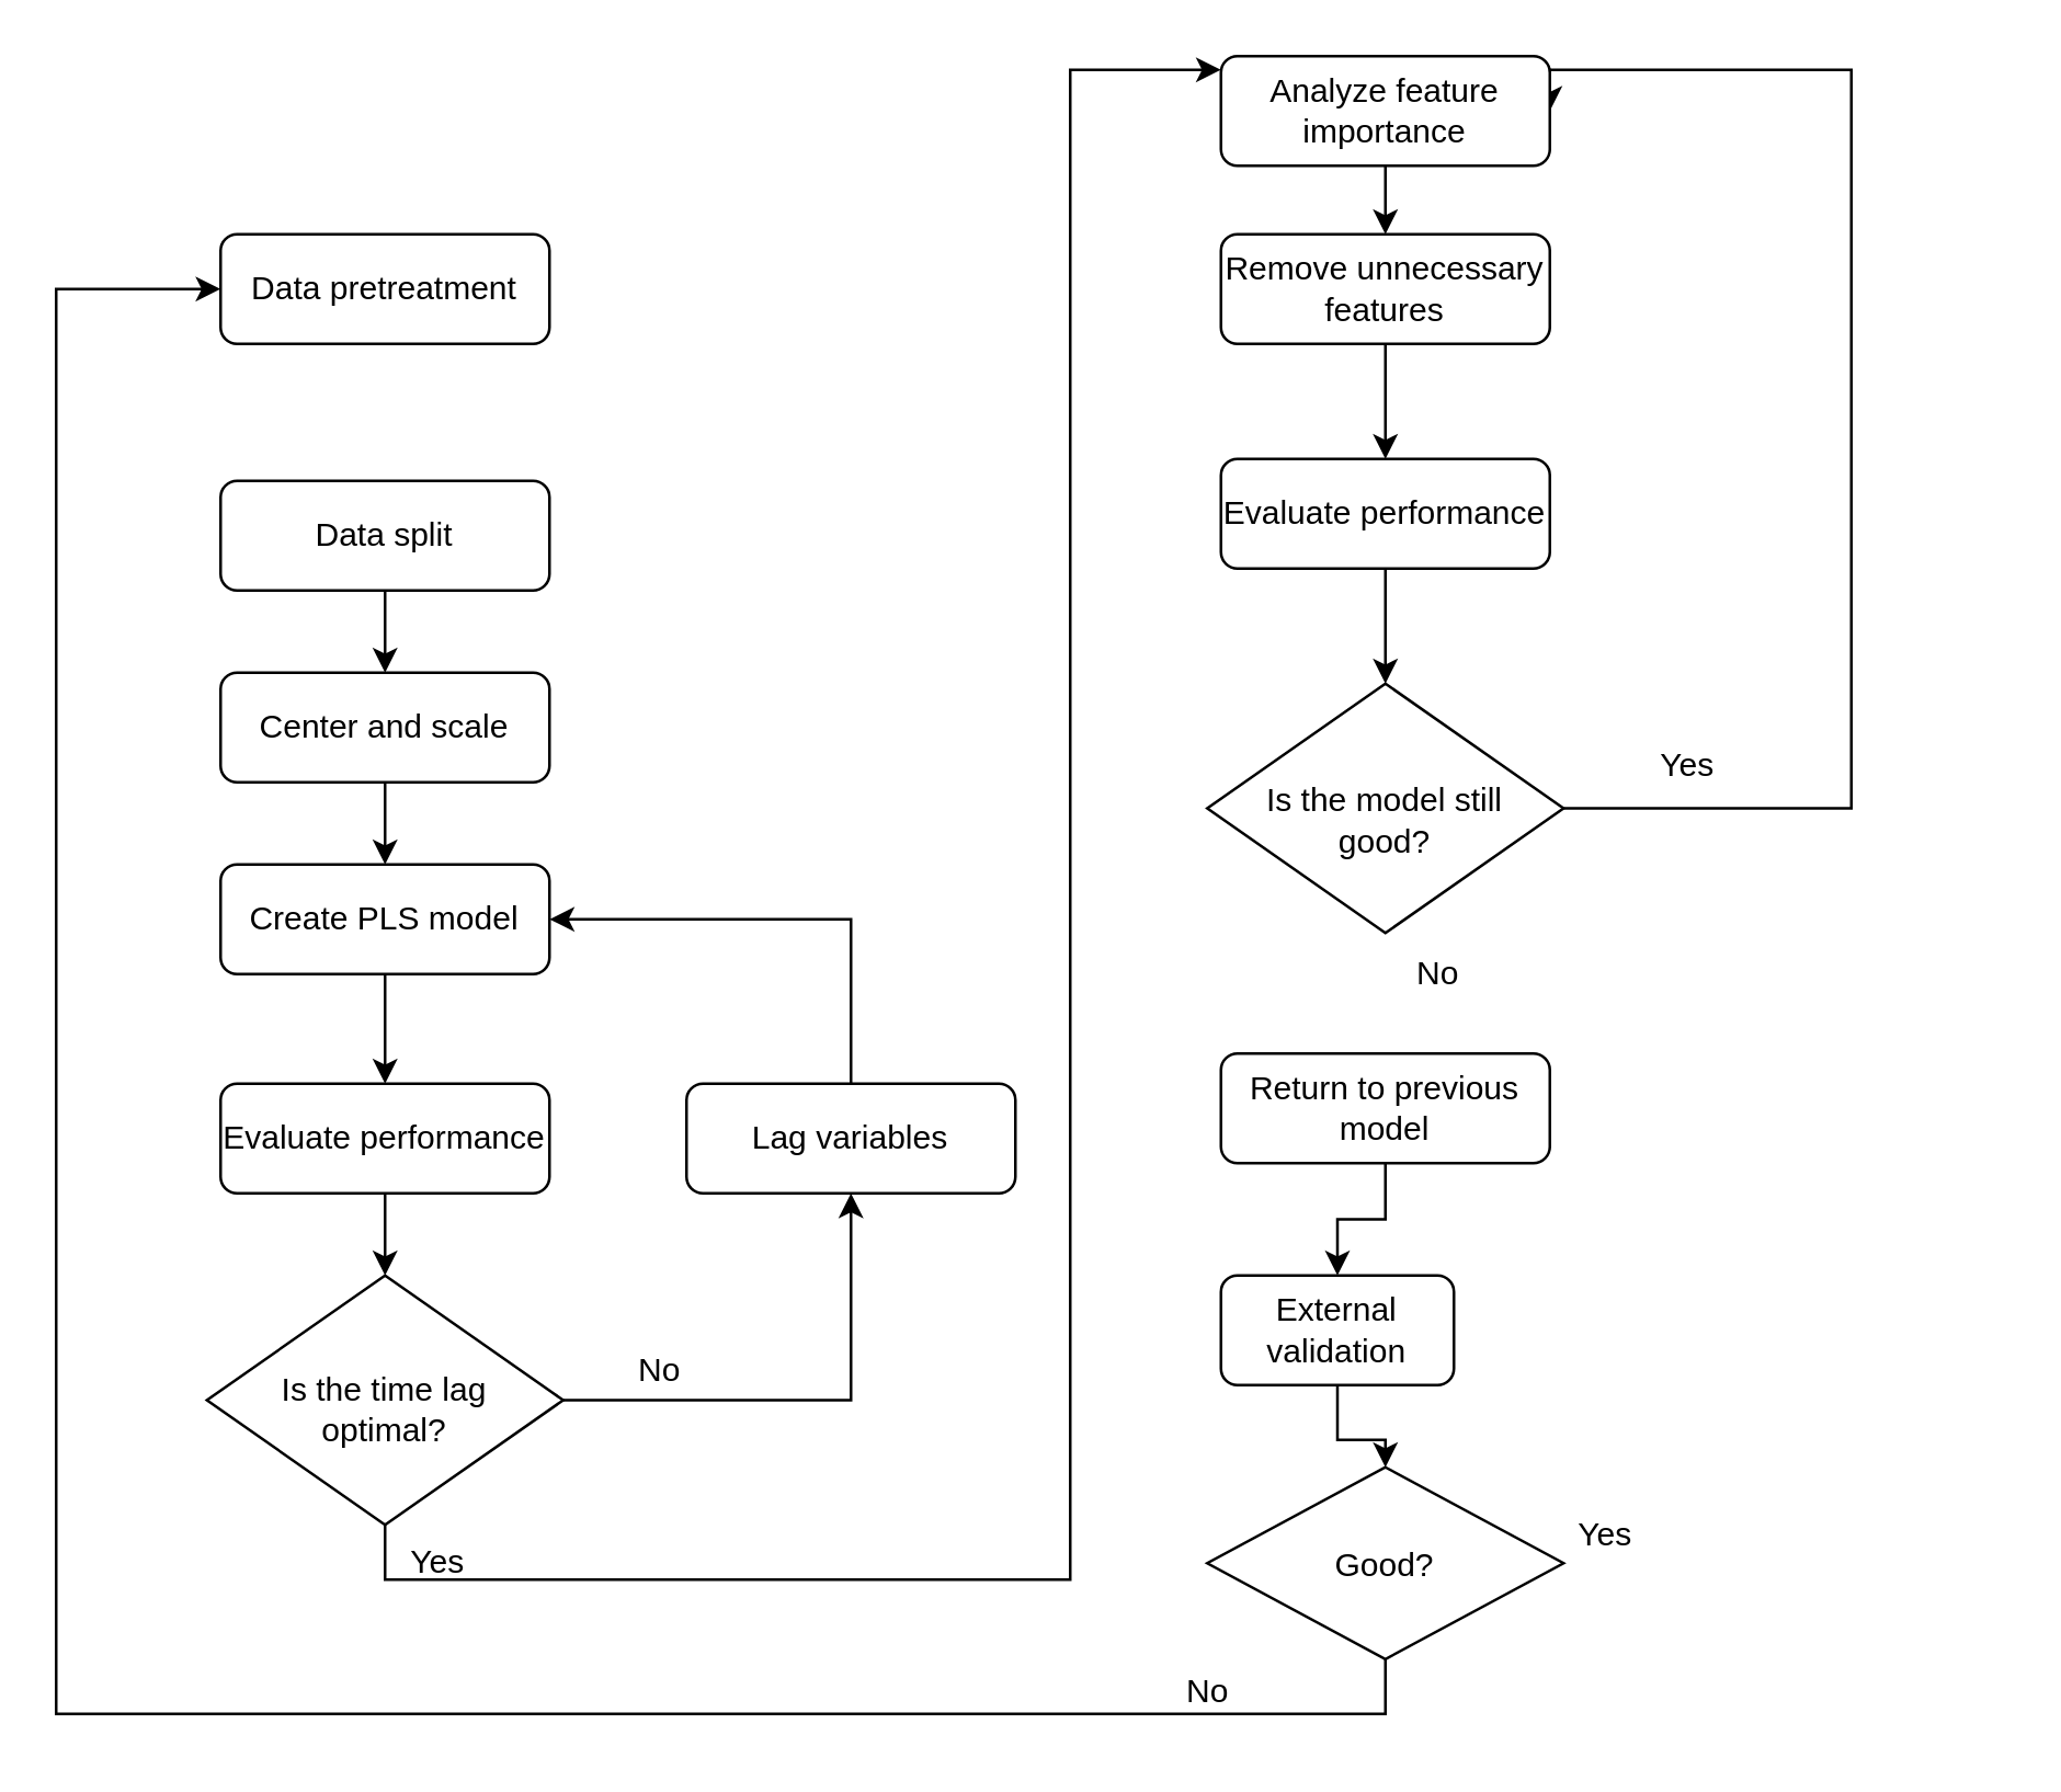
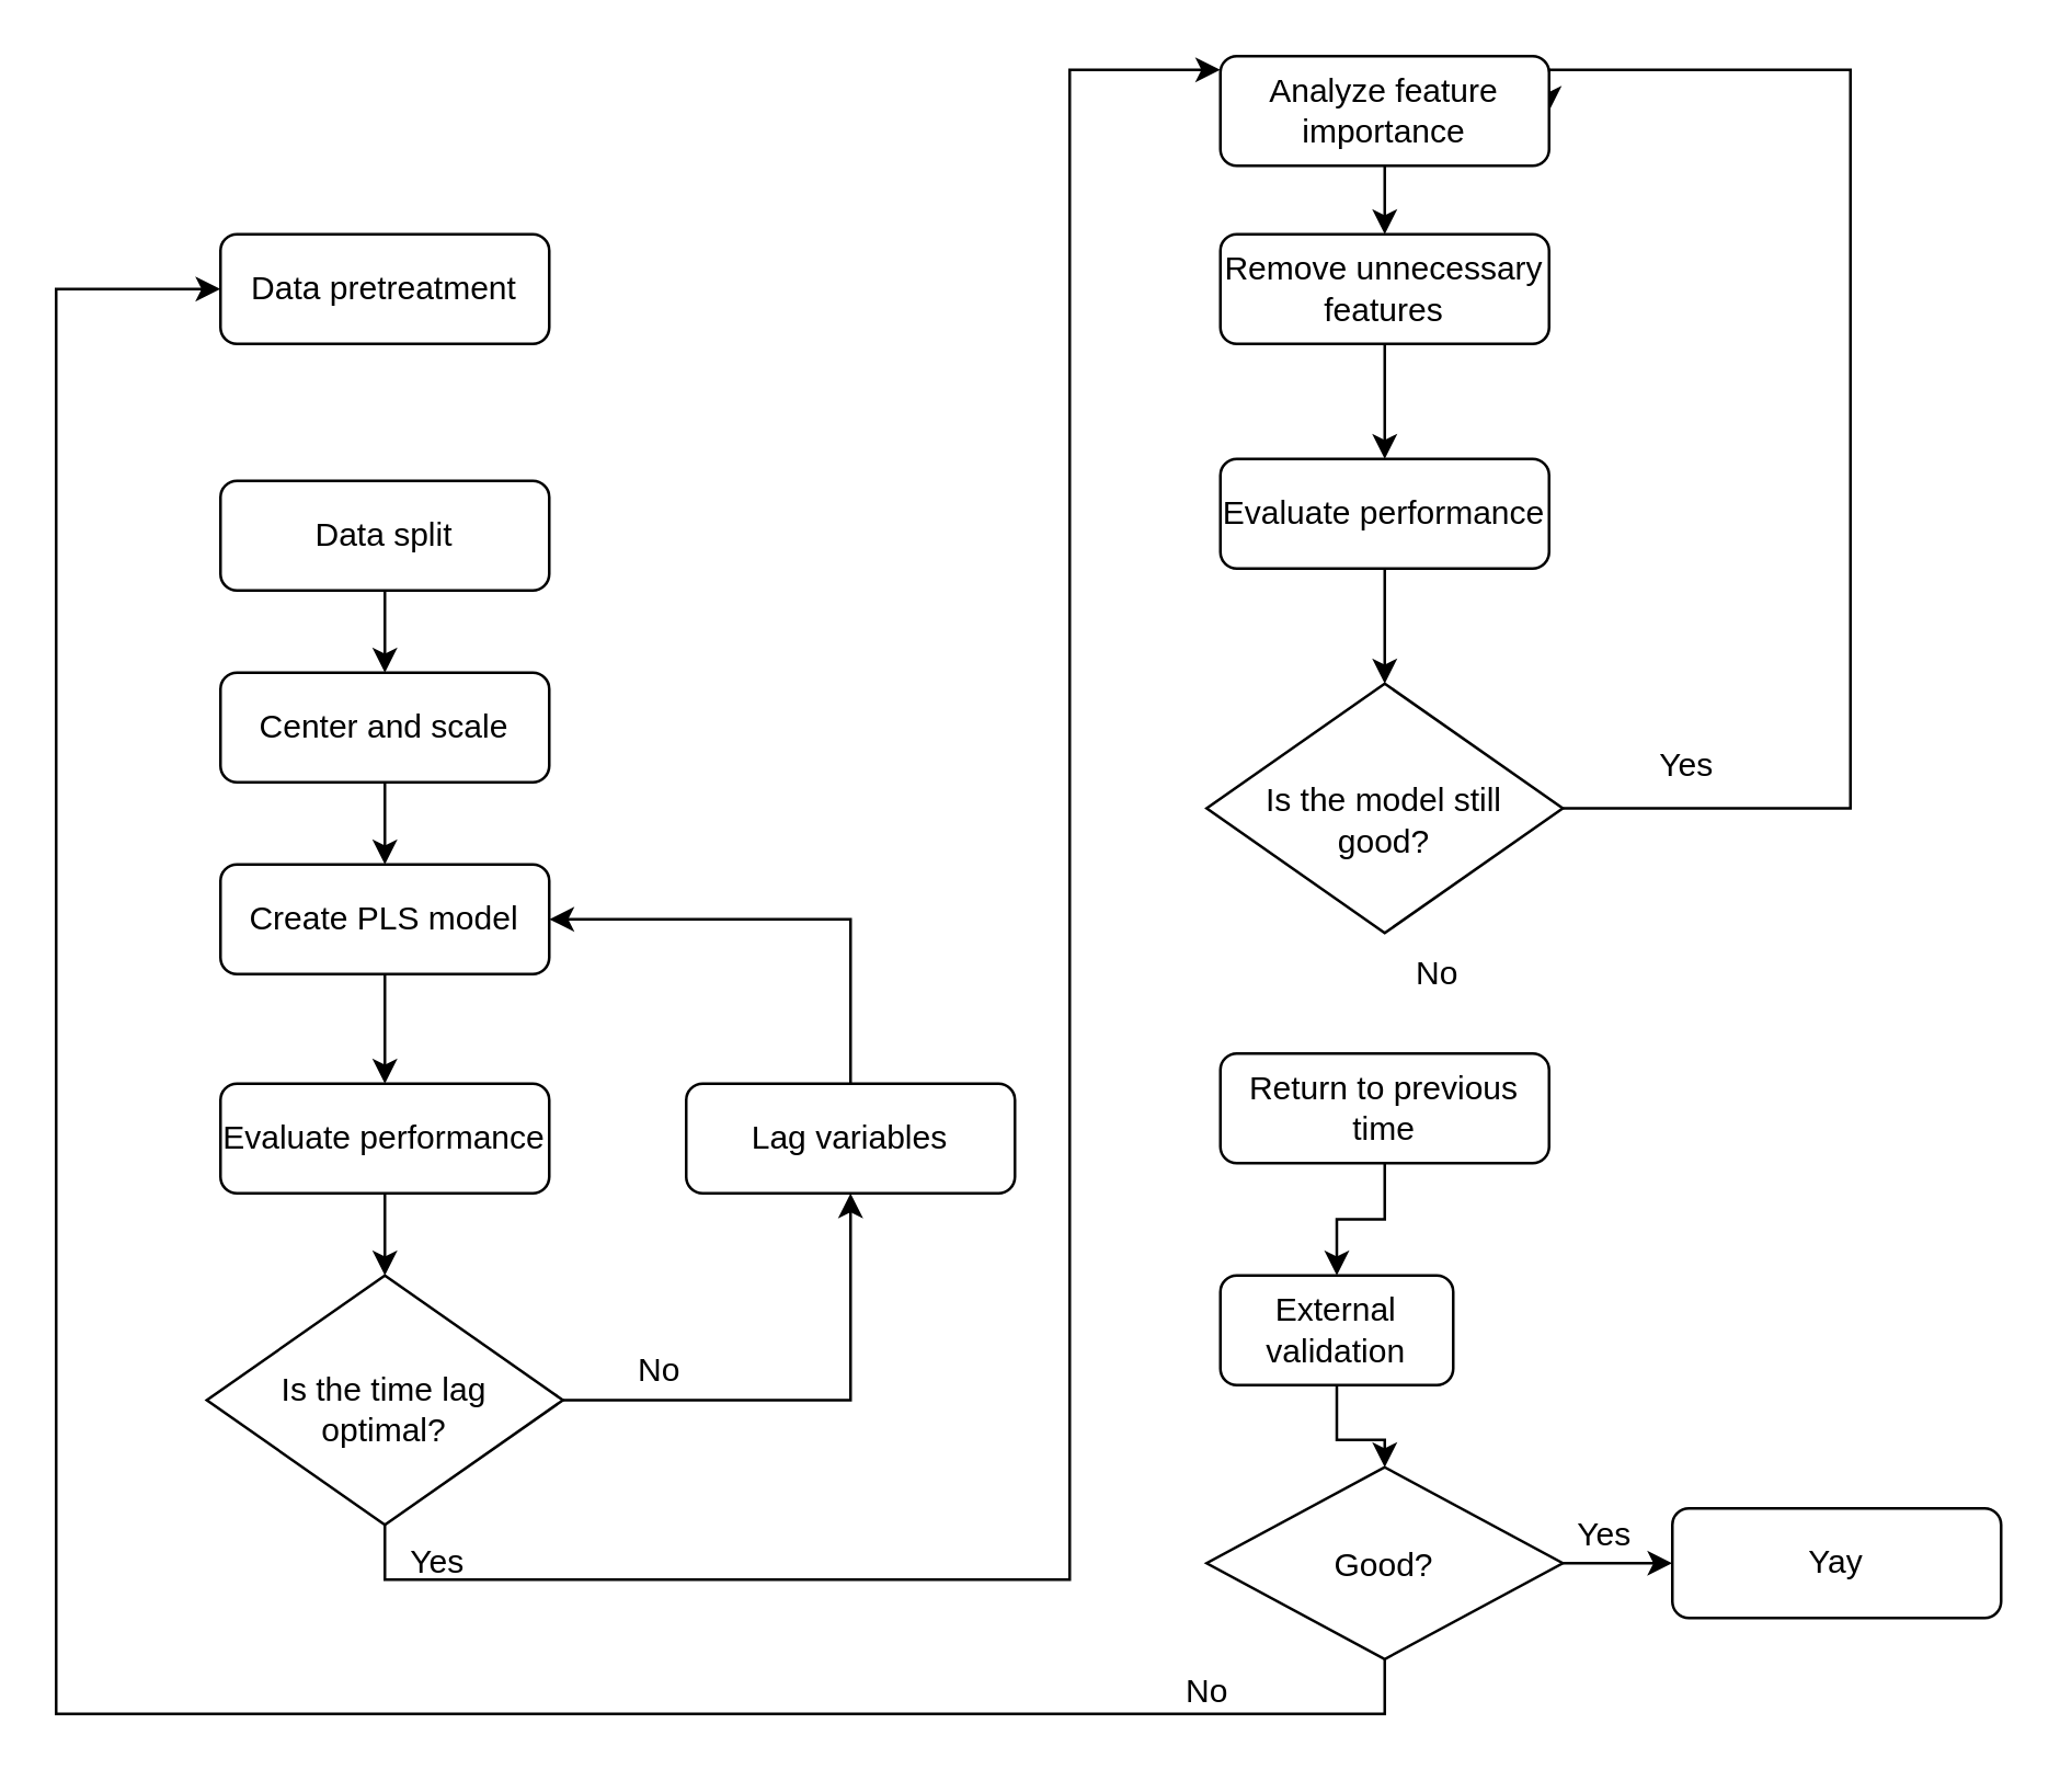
  <mxCell id="0" />
  <mxCell id="1" parent="0" />
  <mxCell id="2" value="Data pretreatment" style="rounded=1;whiteSpace=wrap;html=1;fontSize=12;glass=0;strokeWidth=1;shadow=0;" parent="1" vertex="1"><mxGeometry x="80" y="85" width="120" height="40" as="geometry" /></mxCell>
  <mxCell id="3" style="edgeStyle=orthogonalEdgeStyle;rounded=0;orthogonalLoop=1;jettySize=auto;html=1;exitX=1;exitY=0.5;exitDx=0;exitDy=0;" edge="1" parent="1" source="5" target="15"><mxGeometry relative="1" as="geometry" /></mxCell>
  <mxCell id="4" style="edgeStyle=orthogonalEdgeStyle;rounded=0;orthogonalLoop=1;jettySize=auto;html=1;exitX=0.5;exitY=1;exitDx=0;exitDy=0;" edge="1" parent="1" source="5" target="19"><mxGeometry relative="1" as="geometry"><Array as="points"><mxPoint x="140" y="576" /><mxPoint x="390" y="576" /><mxPoint x="390" y="25" /></Array></mxGeometry></mxCell>
  <mxCell id="5" value="Is the time lag optimal?" style="rhombus;whiteSpace=wrap;html=1;shadow=0;fontFamily=Helvetica;fontSize=12;align=center;strokeWidth=1;spacing=6;spacingTop=6;" parent="1" vertex="1"><mxGeometry x="75" y="465" width="130" height="91" as="geometry" /></mxCell>
  <mxCell id="6" style="edgeStyle=orthogonalEdgeStyle;rounded=0;orthogonalLoop=1;jettySize=auto;html=1;exitX=0.5;exitY=1;exitDx=0;exitDy=0;" edge="1" parent="1" source="7" target="9"><mxGeometry relative="1" as="geometry" /></mxCell>
  <mxCell id="7" value="Data split" style="rounded=1;whiteSpace=wrap;html=1;fontSize=12;glass=0;strokeWidth=1;shadow=0;" vertex="1" parent="1"><mxGeometry x="80" y="175" width="120" height="40" as="geometry" /></mxCell>
  <mxCell id="8" style="edgeStyle=orthogonalEdgeStyle;rounded=0;orthogonalLoop=1;jettySize=auto;html=1;exitX=0.5;exitY=1;exitDx=0;exitDy=0;" edge="1" parent="1" source="9" target="11"><mxGeometry relative="1" as="geometry" /></mxCell>
  <mxCell id="9" value="Center and scale" style="rounded=1;whiteSpace=wrap;html=1;fontSize=12;glass=0;strokeWidth=1;shadow=0;" vertex="1" parent="1"><mxGeometry x="80" y="245" width="120" height="40" as="geometry" /></mxCell>
  <mxCell id="10" style="edgeStyle=orthogonalEdgeStyle;rounded=0;orthogonalLoop=1;jettySize=auto;html=1;exitX=0.5;exitY=1;exitDx=0;exitDy=0;" edge="1" parent="1" source="11" target="13"><mxGeometry relative="1" as="geometry" /></mxCell>
  <mxCell id="11" value="Create PLS model" style="rounded=1;whiteSpace=wrap;html=1;fontSize=12;glass=0;strokeWidth=1;shadow=0;" vertex="1" parent="1"><mxGeometry x="80" y="315" width="120" height="40" as="geometry" /></mxCell>
  <mxCell id="12" style="edgeStyle=orthogonalEdgeStyle;rounded=0;orthogonalLoop=1;jettySize=auto;html=1;exitX=0.5;exitY=1;exitDx=0;exitDy=0;" edge="1" parent="1" source="13" target="5"><mxGeometry relative="1" as="geometry" /></mxCell>
  <mxCell id="13" value="Evaluate performance" style="rounded=1;whiteSpace=wrap;html=1;fontSize=12;glass=0;strokeWidth=1;shadow=0;" vertex="1" parent="1"><mxGeometry x="80" y="395" width="120" height="40" as="geometry" /></mxCell>
  <mxCell id="14" style="edgeStyle=orthogonalEdgeStyle;rounded=0;orthogonalLoop=1;jettySize=auto;html=1;exitX=0.5;exitY=0;exitDx=0;exitDy=0;entryX=1;entryY=0.5;entryDx=0;entryDy=0;" edge="1" parent="1" source="15" target="11"><mxGeometry relative="1" as="geometry" /></mxCell>
  <mxCell id="15" value="Lag variables" style="rounded=1;whiteSpace=wrap;html=1;fontSize=12;glass=0;strokeWidth=1;shadow=0;" vertex="1" parent="1"><mxGeometry x="250" y="395" width="120" height="40" as="geometry" /></mxCell>
  <mxCell id="16" style="edgeStyle=orthogonalEdgeStyle;rounded=0;orthogonalLoop=1;jettySize=auto;html=1;exitX=1;exitY=0.5;exitDx=0;exitDy=0;entryX=1;entryY=0.5;entryDx=0;entryDy=0;" edge="1" parent="1" source="17" target="19"><mxGeometry relative="1" as="geometry"><Array as="points"><mxPoint x="675" y="295" /><mxPoint x="675" y="25" /></Array></mxGeometry></mxCell>
  <mxCell id="17" value="Is the model still good?" style="rhombus;whiteSpace=wrap;html=1;shadow=0;fontFamily=Helvetica;fontSize=12;align=center;strokeWidth=1;spacing=6;spacingTop=9;verticalAlign=middle;" vertex="1" parent="1"><mxGeometry x="440" y="249" width="130" height="91" as="geometry" /></mxCell>
  <mxCell id="18" style="edgeStyle=orthogonalEdgeStyle;rounded=0;orthogonalLoop=1;jettySize=auto;html=1;exitX=0.5;exitY=1;exitDx=0;exitDy=0;" edge="1" parent="1" source="19" target="21"><mxGeometry relative="1" as="geometry" /></mxCell>
  <mxCell id="19" value="Analyze feature importance" style="rounded=1;whiteSpace=wrap;html=1;fontSize=12;glass=0;strokeWidth=1;shadow=0;" vertex="1" parent="1"><mxGeometry x="445" y="20" width="120" height="40" as="geometry" /></mxCell>
  <mxCell id="20" style="edgeStyle=orthogonalEdgeStyle;rounded=0;orthogonalLoop=1;jettySize=auto;html=1;exitX=0.5;exitY=1;exitDx=0;exitDy=0;" edge="1" parent="1" source="21" target="23"><mxGeometry relative="1" as="geometry" /></mxCell>
  <mxCell id="21" value="Remove unnecessary features" style="rounded=1;whiteSpace=wrap;html=1;fontSize=12;glass=0;strokeWidth=1;shadow=0;" vertex="1" parent="1"><mxGeometry x="445" y="85" width="120" height="40" as="geometry" /></mxCell>
  <mxCell id="22" style="edgeStyle=orthogonalEdgeStyle;rounded=0;orthogonalLoop=1;jettySize=auto;html=1;exitX=0.5;exitY=1;exitDx=0;exitDy=0;" edge="1" parent="1" source="23" target="17"><mxGeometry relative="1" as="geometry" /></mxCell>
  <mxCell id="23" value="Evaluate performance" style="rounded=1;whiteSpace=wrap;html=1;fontSize=12;glass=0;strokeWidth=1;shadow=0;" vertex="1" parent="1"><mxGeometry x="445" y="167" width="120" height="40" as="geometry" /></mxCell>
  <mxCell id="24" style="edgeStyle=orthogonalEdgeStyle;rounded=0;orthogonalLoop=1;jettySize=auto;html=1;exitX=0.5;exitY=1;exitDx=0;exitDy=0;" edge="1" parent="1" source="25" target="27"><mxGeometry relative="1" as="geometry" /></mxCell>
- <mxCell id="25" value="Return to previous model" style="rounded=1;whiteSpace=wrap;html=1;fontSize=12;glass=0;strokeWidth=1;shadow=0;" vertex="1" parent="1"><mxGeometry x="445" y="384" width="120" height="40" as="geometry" /></mxCell>
+ <mxCell id="25" value="Return to previous time" style="rounded=1;whiteSpace=wrap;html=1;fontSize=12;glass=0;strokeWidth=1;shadow=0;" vertex="1" parent="1"><mxGeometry x="445" y="384" width="120" height="40" as="geometry" /></mxCell>
  <mxCell id="26" style="edgeStyle=orthogonalEdgeStyle;rounded=0;orthogonalLoop=1;jettySize=auto;html=1;exitX=0.5;exitY=1;exitDx=0;exitDy=0;" edge="1" parent="1" source="27" target="35"><mxGeometry relative="1" as="geometry" /></mxCell>
  <mxCell id="27" value="External validation" style="rounded=1;whiteSpace=wrap;html=1;fontSize=12;glass=0;strokeWidth=1;shadow=0;" vertex="1" parent="1"><mxGeometry x="445" y="465" width="85" height="40" as="geometry" /></mxCell>
+ <mxCell id="28" value="Yay" style="rounded=1;whiteSpace=wrap;html=1;fontSize=12;glass=0;strokeWidth=1;shadow=0;" vertex="1" parent="1"><mxGeometry x="610" y="550" width="120" height="40" as="geometry" /></mxCell>
  <mxCell id="29" value="Yes" style="text;html=1;align=center;verticalAlign=middle;resizable=0;points=[];autosize=1;strokeColor=none;fillColor=none;" vertex="1" parent="1"><mxGeometry x="595" y="264" width="40" height="30" as="geometry" /></mxCell>
  <mxCell id="30" value="No" style="text;html=1;align=center;verticalAlign=middle;resizable=0;points=[];autosize=1;strokeColor=none;fillColor=none;" vertex="1" parent="1"><mxGeometry x="220" y="485" width="40" height="30" as="geometry" /></mxCell>
  <mxCell id="31" value="Yes" style="text;html=1;align=center;verticalAlign=middle;resizable=0;points=[];autosize=1;strokeColor=none;fillColor=none;" vertex="1" parent="1"><mxGeometry x="139" y="555" width="40" height="30" as="geometry" /></mxCell>
  <mxCell id="32" value="No" style="text;html=1;align=center;verticalAlign=middle;resizable=0;points=[];autosize=1;strokeColor=none;fillColor=none;" vertex="1" parent="1"><mxGeometry x="504" y="340" width="40" height="30" as="geometry" /></mxCell>
+ <mxCell id="33" style="edgeStyle=orthogonalEdgeStyle;rounded=0;orthogonalLoop=1;jettySize=auto;html=1;exitX=1;exitY=0.5;exitDx=0;exitDy=0;" edge="1" parent="1" source="35" target="28"><mxGeometry relative="1" as="geometry" /></mxCell>
  <mxCell id="34" style="edgeStyle=orthogonalEdgeStyle;rounded=0;orthogonalLoop=1;jettySize=auto;html=1;exitX=0.5;exitY=1;exitDx=0;exitDy=0;entryX=0;entryY=0.5;entryDx=0;entryDy=0;" edge="1" parent="1" source="35" target="2"><mxGeometry relative="1" as="geometry"><Array as="points"><mxPoint x="505" y="625" /><mxPoint x="20" y="625" /><mxPoint x="20" y="105" /></Array></mxGeometry></mxCell>
  <mxCell id="35" value="Good?" style="rhombus;whiteSpace=wrap;html=1;shadow=0;fontFamily=Helvetica;fontSize=12;align=center;strokeWidth=1;spacing=6;spacingTop=1;" vertex="1" parent="1"><mxGeometry x="440" y="535" width="130" height="70" as="geometry" /></mxCell>
  <mxCell id="36" value="Yes" style="text;html=1;align=center;verticalAlign=middle;resizable=0;points=[];autosize=1;strokeColor=none;fillColor=none;" vertex="1" parent="1"><mxGeometry x="565" y="545" width="40" height="30" as="geometry" /></mxCell>
  <mxCell id="37" value="No" style="text;html=1;align=center;verticalAlign=middle;resizable=0;points=[];autosize=1;strokeColor=none;fillColor=none;" vertex="1" parent="1"><mxGeometry x="420" y="602" width="40" height="30" as="geometry" /></mxCell>
